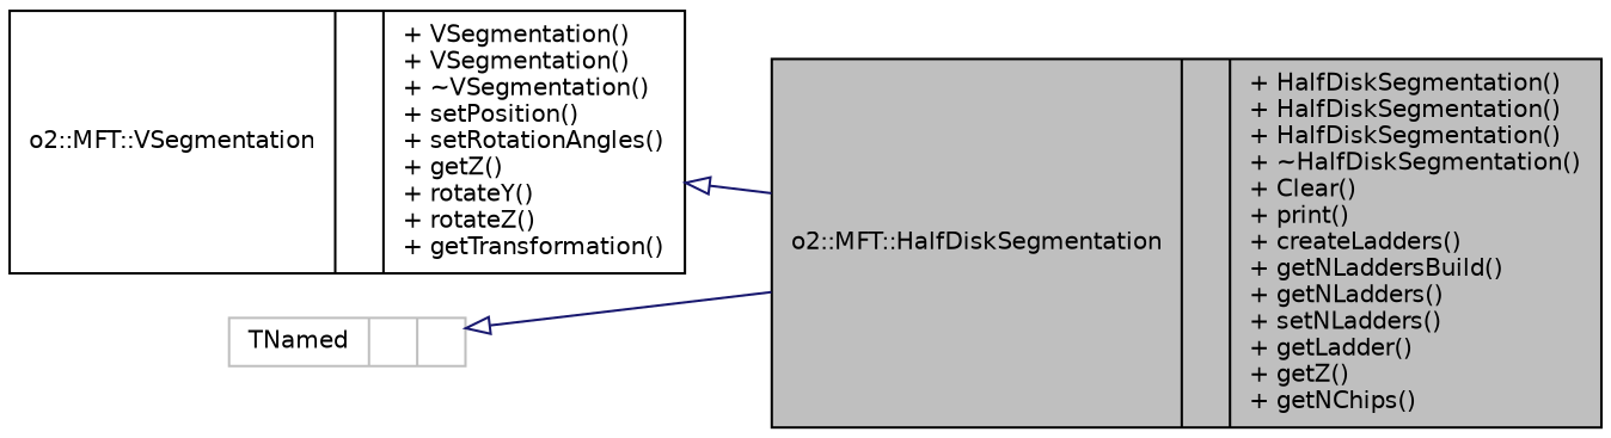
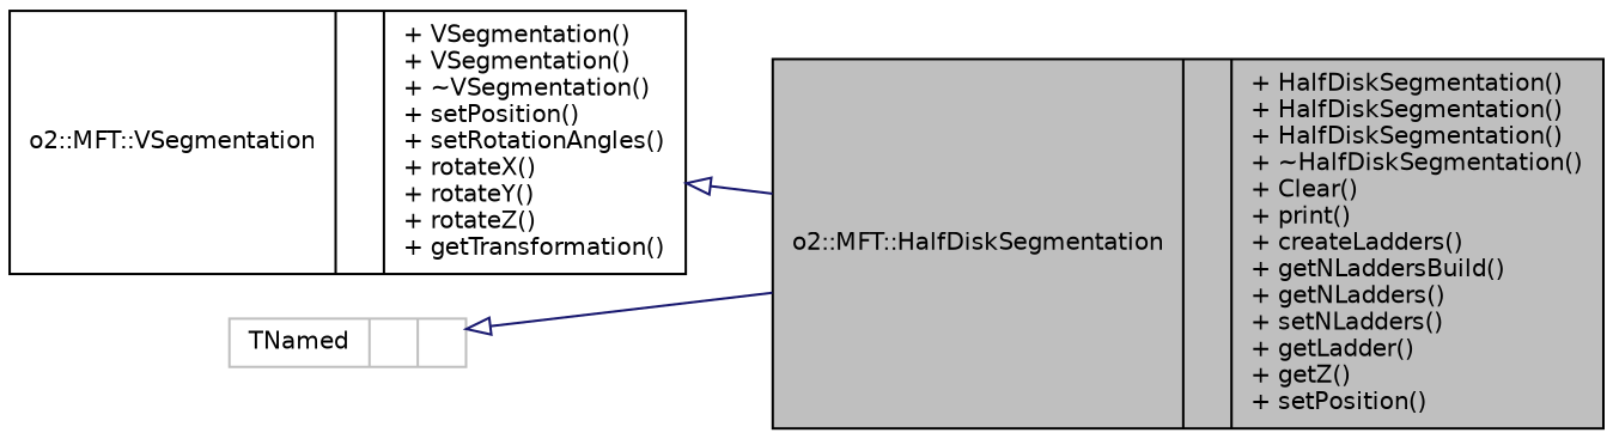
  digraph {
    rankdir=LR
    node [color=black fontname=Helvetica fontsize=10 shape=record]
    edge [arrowtail=onormal color=midnightblue dir=back fontname=Helvetica fontsize=10 labelfontname=Helvetica labelfontsize=10 style=solid]
-   n1 [fillcolor=grey75 fontcolor=black height=0.2 label="{o2::MFT::HalfDiskSegmentation\n||+ HalfDiskSegmentation()\l+ HalfDiskSegmentation()\l+ HalfDiskSegmentation()\l+ ~HalfDiskSegmentation()\l+ Clear()\l+ print()\l+ createLadders()\l+ getNLaddersBuild()\l+ getNLadders()\l+ setNLadders()\l+ getLadder()\l+ getZ()\l+ getNChips()\l}" style=filled width=0.4]
-   n2 [height=0.2 label="{o2::MFT::VSegmentation\n||+ VSegmentation()\l+ VSegmentation()\l+ ~VSegmentation()\l+ setPosition()\l+ setRotationAngles()\l+ getZ()\l+ rotateY()\l+ rotateZ()\l+ getTransformation()\l}" width=0.4]
+   n1 [fillcolor=grey75 fontcolor=black height=0.2 label="{o2::MFT::HalfDiskSegmentation\n||+ HalfDiskSegmentation()\l+ HalfDiskSegmentation()\l+ HalfDiskSegmentation()\l+ ~HalfDiskSegmentation()\l+ Clear()\l+ print()\l+ createLadders()\l+ getNLaddersBuild()\l+ getNLadders()\l+ setNLadders()\l+ getLadder()\l+ getZ()\l+ setPosition()\l}" style=filled width=0.4]
+   n2 [height=0.2 label="{o2::MFT::VSegmentation\n||+ VSegmentation()\l+ VSegmentation()\l+ ~VSegmentation()\l+ setPosition()\l+ setRotationAngles()\l+ rotateX()\l+ rotateY()\l+ rotateZ()\l+ getTransformation()\l}" width=0.4]
    n3 [color=grey75 height=0.2 label="{TNamed\n||}" width=0.4]
    n2 -> n1
    n3 -> n1
  }
